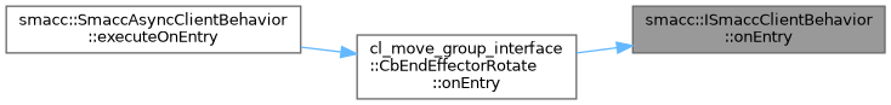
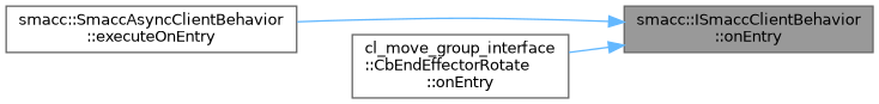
  digraph {
    rankdir=RL
    node [color=grey40 fillcolor=white fontname=Helvetica fontsize=10 shape=box style=filled]
    edge [color=steelblue1 dir=back fontname=Helvetica fontsize=10 labelfontname=Helvetica labelfontsize=10 style=solid]
    n1 [color=gray40 fillcolor=grey60 fontcolor=black height=0.2 label="smacc::ISmaccClientBehavior\l::onEntry" width=0.4]
    n2 [height=0.2 label="smacc::SmaccAsyncClientBehavior\l::executeOnEntry" width=0.4]
    n3 [height=0.2 label="cl_move_group_interface\l::CbEndEffectorRotate\l::onEntry" width=0.4]
-   n3 -> n2
+   n1 -> n2
    n1 -> n3
  }
